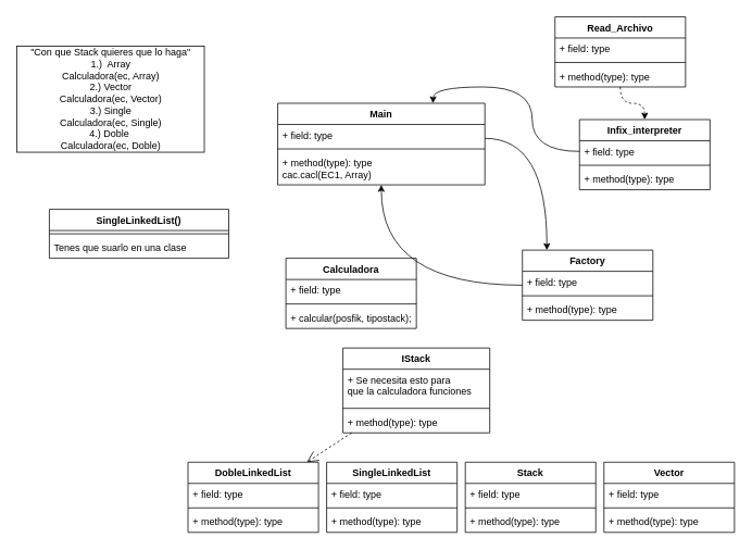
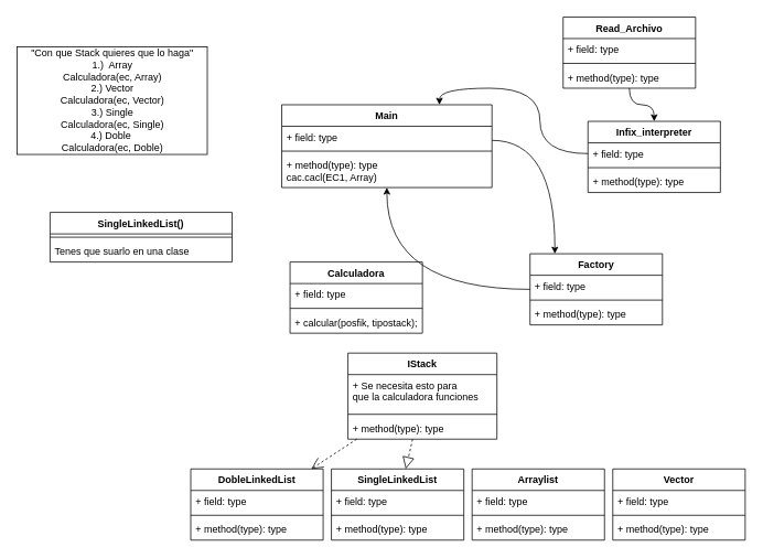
  <mxCell id="0" />
  <mxCell id="1" parent="0" />
  <mxCell id="2" value="DobleLinkedList" style="swimlane;fontStyle=1;align=center;verticalAlign=top;childLayout=stackLayout;horizontal=1;startSize=26;horizontalStack=0;resizeParent=1;resizeParentMax=0;resizeLast=0;collapsible=1;marginBottom=0;" vertex="1" parent="1"><mxGeometry x="230" y="566" width="160" height="86" as="geometry" /></mxCell>
  <mxCell id="3" value="+ field: type" style="text;strokeColor=none;fillColor=none;align=left;verticalAlign=top;spacingLeft=4;spacingRight=4;overflow=hidden;rotatable=0;points=[[0,0.5],[1,0.5]];portConstraint=eastwest;" vertex="1" parent="2"><mxGeometry y="26" width="160" height="26" as="geometry" /></mxCell>
  <mxCell id="4" value="" style="line;strokeWidth=1;fillColor=none;align=left;verticalAlign=middle;spacingTop=-1;spacingLeft=3;spacingRight=3;rotatable=0;labelPosition=right;points=[];portConstraint=eastwest;" vertex="1" parent="2"><mxGeometry y="52" width="160" height="8" as="geometry" /></mxCell>
  <mxCell id="5" value="+ method(type): type" style="text;strokeColor=none;fillColor=none;align=left;verticalAlign=top;spacingLeft=4;spacingRight=4;overflow=hidden;rotatable=0;points=[[0,0.5],[1,0.5]];portConstraint=eastwest;" vertex="1" parent="2"><mxGeometry y="60" width="160" height="26" as="geometry" /></mxCell>
  <mxCell id="6" style="edgeStyle=orthogonalEdgeStyle;rounded=0;orthogonalLoop=1;jettySize=auto;html=1;curved=1;" edge="1" parent="1" source="7" target="36"><mxGeometry relative="1" as="geometry"><Array as="points"><mxPoint x="670" y="169" /></Array></mxGeometry></mxCell>
  <mxCell id="7" value="Main" style="swimlane;fontStyle=1;align=center;verticalAlign=top;childLayout=stackLayout;horizontal=1;startSize=26;horizontalStack=0;resizeParent=1;resizeParentMax=0;resizeLast=0;collapsible=1;marginBottom=0;" vertex="1" parent="1"><mxGeometry x="340" y="126" width="254" height="100" as="geometry" /></mxCell>
  <mxCell id="8" value="+ field: type" style="text;strokeColor=none;fillColor=none;align=left;verticalAlign=top;spacingLeft=4;spacingRight=4;overflow=hidden;rotatable=0;points=[[0,0.5],[1,0.5]];portConstraint=eastwest;" vertex="1" parent="7"><mxGeometry y="26" width="254" height="26" as="geometry" /></mxCell>
  <mxCell id="9" value="" style="line;strokeWidth=1;fillColor=none;align=left;verticalAlign=middle;spacingTop=-1;spacingLeft=3;spacingRight=3;rotatable=0;labelPosition=right;points=[];portConstraint=eastwest;" vertex="1" parent="7"><mxGeometry y="52" width="254" height="8" as="geometry" /></mxCell>
  <mxCell id="10" value="+ method(type): type&#10;cac.cacl(EC1, Array)" style="text;strokeColor=none;fillColor=none;align=left;verticalAlign=top;spacingLeft=4;spacingRight=4;overflow=hidden;rotatable=0;points=[[0,0.5],[1,0.5]];portConstraint=eastwest;" vertex="1" parent="7"><mxGeometry y="60" width="254" height="40" as="geometry" /></mxCell>
  <mxCell id="11" value="SingleLinkedList" style="swimlane;fontStyle=1;align=center;verticalAlign=top;childLayout=stackLayout;horizontal=1;startSize=26;horizontalStack=0;resizeParent=1;resizeParentMax=0;resizeLast=0;collapsible=1;marginBottom=0;" vertex="1" parent="1"><mxGeometry x="400" y="566" width="160" height="86" as="geometry" /></mxCell>
  <mxCell id="12" value="+ field: type" style="text;strokeColor=none;fillColor=none;align=left;verticalAlign=top;spacingLeft=4;spacingRight=4;overflow=hidden;rotatable=0;points=[[0,0.5],[1,0.5]];portConstraint=eastwest;" vertex="1" parent="11"><mxGeometry y="26" width="160" height="26" as="geometry" /></mxCell>
  <mxCell id="13" value="" style="line;strokeWidth=1;fillColor=none;align=left;verticalAlign=middle;spacingTop=-1;spacingLeft=3;spacingRight=3;rotatable=0;labelPosition=right;points=[];portConstraint=eastwest;" vertex="1" parent="11"><mxGeometry y="52" width="160" height="8" as="geometry" /></mxCell>
  <mxCell id="14" value="+ method(type): type" style="text;strokeColor=none;fillColor=none;align=left;verticalAlign=top;spacingLeft=4;spacingRight=4;overflow=hidden;rotatable=0;points=[[0,0.5],[1,0.5]];portConstraint=eastwest;" vertex="1" parent="11"><mxGeometry y="60" width="160" height="26" as="geometry" /></mxCell>
  <mxCell id="15" value="IStack" style="swimlane;fontStyle=1;align=center;verticalAlign=top;childLayout=stackLayout;horizontal=1;startSize=26;horizontalStack=0;resizeParent=1;resizeParentMax=0;resizeLast=0;collapsible=1;marginBottom=0;" vertex="1" parent="1"><mxGeometry x="420" y="426" width="180" height="104" as="geometry" /></mxCell>
  <mxCell id="16" value="+ Se necesita esto para &#10;que la calculadora funciones " style="text;strokeColor=none;fillColor=none;align=left;verticalAlign=top;spacingLeft=4;spacingRight=4;overflow=hidden;rotatable=0;points=[[0,0.5],[1,0.5]];portConstraint=eastwest;" vertex="1" parent="15"><mxGeometry y="26" width="180" height="44" as="geometry" /></mxCell>
  <mxCell id="17" value="" style="line;strokeWidth=1;fillColor=none;align=left;verticalAlign=middle;spacingTop=-1;spacingLeft=3;spacingRight=3;rotatable=0;labelPosition=right;points=[];portConstraint=eastwest;" vertex="1" parent="15"><mxGeometry y="70" width="180" height="8" as="geometry" /></mxCell>
  <mxCell id="18" value="+ method(type): type" style="text;strokeColor=none;fillColor=none;align=left;verticalAlign=top;spacingLeft=4;spacingRight=4;overflow=hidden;rotatable=0;points=[[0,0.5],[1,0.5]];portConstraint=eastwest;" vertex="1" parent="15"><mxGeometry y="78" width="180" height="26" as="geometry" /></mxCell>
  <mxCell id="19" value="Calculadora" style="swimlane;fontStyle=1;align=center;verticalAlign=top;childLayout=stackLayout;horizontal=1;startSize=26;horizontalStack=0;resizeParent=1;resizeParentMax=0;resizeLast=0;collapsible=1;marginBottom=0;" vertex="1" parent="1"><mxGeometry x="350" y="316" width="160" height="86" as="geometry" /></mxCell>
  <mxCell id="20" value="+ field: type" style="text;strokeColor=none;fillColor=none;align=left;verticalAlign=top;spacingLeft=4;spacingRight=4;overflow=hidden;rotatable=0;points=[[0,0.5],[1,0.5]];portConstraint=eastwest;" vertex="1" parent="19"><mxGeometry y="26" width="160" height="26" as="geometry" /></mxCell>
  <mxCell id="21" value="" style="line;strokeWidth=1;fillColor=none;align=left;verticalAlign=middle;spacingTop=-1;spacingLeft=3;spacingRight=3;rotatable=0;labelPosition=right;points=[];portConstraint=eastwest;" vertex="1" parent="19"><mxGeometry y="52" width="160" height="8" as="geometry" /></mxCell>
  <mxCell id="22" value="+ calcular(posfik, tipostack);" style="text;strokeColor=none;fillColor=none;align=left;verticalAlign=top;spacingLeft=4;spacingRight=4;overflow=hidden;rotatable=0;points=[[0,0.5],[1,0.5]];portConstraint=eastwest;" vertex="1" parent="19"><mxGeometry y="60" width="160" height="26" as="geometry" /></mxCell>
  <mxCell id="23" value="Infix_interpreter" style="swimlane;fontStyle=1;align=center;verticalAlign=top;childLayout=stackLayout;horizontal=1;startSize=26;horizontalStack=0;resizeParent=1;resizeParentMax=0;resizeLast=0;collapsible=1;marginBottom=0;" vertex="1" parent="1"><mxGeometry x="710" y="146" width="160" height="86" as="geometry" /></mxCell>
  <mxCell id="24" value="+ field: type" style="text;strokeColor=none;fillColor=none;align=left;verticalAlign=top;spacingLeft=4;spacingRight=4;overflow=hidden;rotatable=0;points=[[0,0.5],[1,0.5]];portConstraint=eastwest;" vertex="1" parent="23"><mxGeometry y="26" width="160" height="26" as="geometry" /></mxCell>
  <mxCell id="25" value="" style="line;strokeWidth=1;fillColor=none;align=left;verticalAlign=middle;spacingTop=-1;spacingLeft=3;spacingRight=3;rotatable=0;labelPosition=right;points=[];portConstraint=eastwest;" vertex="1" parent="23"><mxGeometry y="52" width="160" height="8" as="geometry" /></mxCell>
  <mxCell id="26" value="+ method(type): type" style="text;strokeColor=none;fillColor=none;align=left;verticalAlign=top;spacingLeft=4;spacingRight=4;overflow=hidden;rotatable=0;points=[[0,0.5],[1,0.5]];portConstraint=eastwest;" vertex="1" parent="23"><mxGeometry y="60" width="160" height="26" as="geometry" /></mxCell>
- <mxCell id="27" style="edgeStyle=orthogonalEdgeStyle;curved=1;rounded=0;orthogonalLoop=1;jettySize=auto;html=1;dashed=1;" edge="1" parent="1" source="28" target="23"><mxGeometry relative="1" as="geometry" /></mxCell>
+ <mxCell id="27" style="edgeStyle=orthogonalEdgeStyle;curved=1;rounded=0;orthogonalLoop=1;jettySize=auto;html=1;" edge="1" parent="1" source="28" target="23"><mxGeometry relative="1" as="geometry" /></mxCell>
  <mxCell id="28" value="Read_Archivo" style="swimlane;fontStyle=1;align=center;verticalAlign=top;childLayout=stackLayout;horizontal=1;startSize=26;horizontalStack=0;resizeParent=1;resizeParentMax=0;resizeLast=0;collapsible=1;marginBottom=0;" vertex="1" parent="1"><mxGeometry x="680" y="20" width="160" height="86" as="geometry" /></mxCell>
  <mxCell id="29" value="+ field: type" style="text;strokeColor=none;fillColor=none;align=left;verticalAlign=top;spacingLeft=4;spacingRight=4;overflow=hidden;rotatable=0;points=[[0,0.5],[1,0.5]];portConstraint=eastwest;" vertex="1" parent="28"><mxGeometry y="26" width="160" height="26" as="geometry" /></mxCell>
  <mxCell id="30" value="" style="line;strokeWidth=1;fillColor=none;align=left;verticalAlign=middle;spacingTop=-1;spacingLeft=3;spacingRight=3;rotatable=0;labelPosition=right;points=[];portConstraint=eastwest;" vertex="1" parent="28"><mxGeometry y="52" width="160" height="8" as="geometry" /></mxCell>
  <mxCell id="31" value="+ method(type): type" style="text;strokeColor=none;fillColor=none;align=left;verticalAlign=top;spacingLeft=4;spacingRight=4;overflow=hidden;rotatable=0;points=[[0,0.5],[1,0.5]];portConstraint=eastwest;" vertex="1" parent="28"><mxGeometry y="60" width="160" height="26" as="geometry" /></mxCell>
  <mxCell id="32" value="SingleLinkedList()" style="swimlane;fontStyle=1;align=center;verticalAlign=top;childLayout=stackLayout;horizontal=1;startSize=26;horizontalStack=0;resizeParent=1;resizeParentMax=0;resizeLast=0;collapsible=1;marginBottom=0;" vertex="1" parent="1"><mxGeometry x="60" y="256" width="220" height="60" as="geometry" /></mxCell>
  <mxCell id="33" value="" style="line;strokeWidth=1;fillColor=none;align=left;verticalAlign=middle;spacingTop=-1;spacingLeft=3;spacingRight=3;rotatable=0;labelPosition=right;points=[];portConstraint=eastwest;" vertex="1" parent="32"><mxGeometry y="26" width="220" height="8" as="geometry" /></mxCell>
  <mxCell id="34" value="Tenes que suarlo en una clase " style="text;strokeColor=none;fillColor=none;align=left;verticalAlign=top;spacingLeft=4;spacingRight=4;overflow=hidden;rotatable=0;points=[[0,0.5],[1,0.5]];portConstraint=eastwest;" vertex="1" parent="32"><mxGeometry y="34" width="220" height="26" as="geometry" /></mxCell>
  <mxCell id="35" style="edgeStyle=orthogonalEdgeStyle;curved=1;rounded=0;orthogonalLoop=1;jettySize=auto;html=1;" edge="1" parent="1" source="36" target="7"><mxGeometry relative="1" as="geometry" /></mxCell>
  <mxCell id="36" value="Factory" style="swimlane;fontStyle=1;align=center;verticalAlign=top;childLayout=stackLayout;horizontal=1;startSize=26;horizontalStack=0;resizeParent=1;resizeParentMax=0;resizeLast=0;collapsible=1;marginBottom=0;" vertex="1" parent="1"><mxGeometry x="640" y="306" width="160" height="86" as="geometry" /></mxCell>
  <mxCell id="37" value="+ field: type" style="text;strokeColor=none;fillColor=none;align=left;verticalAlign=top;spacingLeft=4;spacingRight=4;overflow=hidden;rotatable=0;points=[[0,0.5],[1,0.5]];portConstraint=eastwest;" vertex="1" parent="36"><mxGeometry y="26" width="160" height="26" as="geometry" /></mxCell>
  <mxCell id="38" value="" style="line;strokeWidth=1;fillColor=none;align=left;verticalAlign=middle;spacingTop=-1;spacingLeft=3;spacingRight=3;rotatable=0;labelPosition=right;points=[];portConstraint=eastwest;" vertex="1" parent="36"><mxGeometry y="52" width="160" height="8" as="geometry" /></mxCell>
  <mxCell id="39" value="+ method(type): type" style="text;strokeColor=none;fillColor=none;align=left;verticalAlign=top;spacingLeft=4;spacingRight=4;overflow=hidden;rotatable=0;points=[[0,0.5],[1,0.5]];portConstraint=eastwest;" vertex="1" parent="36"><mxGeometry y="60" width="160" height="26" as="geometry" /></mxCell>
- <mxCell id="40" value="Stack" style="swimlane;fontStyle=1;align=center;verticalAlign=top;childLayout=stackLayout;horizontal=1;startSize=26;horizontalStack=0;resizeParent=1;resizeParentMax=0;resizeLast=0;collapsible=1;marginBottom=0;" vertex="1" parent="1"><mxGeometry x="570" y="566" width="160" height="86" as="geometry" /></mxCell>
+ <mxCell id="40" value="Arraylist" style="swimlane;fontStyle=1;align=center;verticalAlign=top;childLayout=stackLayout;horizontal=1;startSize=26;horizontalStack=0;resizeParent=1;resizeParentMax=0;resizeLast=0;collapsible=1;marginBottom=0;" vertex="1" parent="1"><mxGeometry x="570" y="566" width="160" height="86" as="geometry" /></mxCell>
  <mxCell id="41" value="+ field: type" style="text;strokeColor=none;fillColor=none;align=left;verticalAlign=top;spacingLeft=4;spacingRight=4;overflow=hidden;rotatable=0;points=[[0,0.5],[1,0.5]];portConstraint=eastwest;" vertex="1" parent="40"><mxGeometry y="26" width="160" height="26" as="geometry" /></mxCell>
  <mxCell id="42" value="" style="line;strokeWidth=1;fillColor=none;align=left;verticalAlign=middle;spacingTop=-1;spacingLeft=3;spacingRight=3;rotatable=0;labelPosition=right;points=[];portConstraint=eastwest;" vertex="1" parent="40"><mxGeometry y="52" width="160" height="8" as="geometry" /></mxCell>
  <mxCell id="43" value="+ method(type): type" style="text;strokeColor=none;fillColor=none;align=left;verticalAlign=top;spacingLeft=4;spacingRight=4;overflow=hidden;rotatable=0;points=[[0,0.5],[1,0.5]];portConstraint=eastwest;" vertex="1" parent="40"><mxGeometry y="60" width="160" height="26" as="geometry" /></mxCell>
  <mxCell id="44" value="Vector" style="swimlane;fontStyle=1;align=center;verticalAlign=top;childLayout=stackLayout;horizontal=1;startSize=26;horizontalStack=0;resizeParent=1;resizeParentMax=0;resizeLast=0;collapsible=1;marginBottom=0;" vertex="1" parent="1"><mxGeometry x="740" y="566" width="160" height="86" as="geometry" /></mxCell>
  <mxCell id="45" value="+ field: type" style="text;strokeColor=none;fillColor=none;align=left;verticalAlign=top;spacingLeft=4;spacingRight=4;overflow=hidden;rotatable=0;points=[[0,0.5],[1,0.5]];portConstraint=eastwest;" vertex="1" parent="44"><mxGeometry y="26" width="160" height="26" as="geometry" /></mxCell>
  <mxCell id="46" value="" style="line;strokeWidth=1;fillColor=none;align=left;verticalAlign=middle;spacingTop=-1;spacingLeft=3;spacingRight=3;rotatable=0;labelPosition=right;points=[];portConstraint=eastwest;" vertex="1" parent="44"><mxGeometry y="52" width="160" height="8" as="geometry" /></mxCell>
  <mxCell id="47" value="+ method(type): type" style="text;strokeColor=none;fillColor=none;align=left;verticalAlign=top;spacingLeft=4;spacingRight=4;overflow=hidden;rotatable=0;points=[[0,0.5],[1,0.5]];portConstraint=eastwest;" vertex="1" parent="44"><mxGeometry y="60" width="160" height="26" as="geometry" /></mxCell>
  <mxCell id="48" value="" style="endArrow=open;dashed=1;endFill=0;endSize=12;html=1;rounded=0;" edge="1" parent="1" source="15" target="2"><mxGeometry width="160" relative="1" as="geometry"><mxPoint x="510" y="446" as="sourcePoint" /><mxPoint x="670" y="446" as="targetPoint" /></mxGeometry></mxCell>
+ <mxCell id="49" value="" style="endArrow=block;dashed=1;endFill=0;endSize=12;html=1;rounded=0;" edge="1" parent="1" source="15" target="11"><mxGeometry width="160" relative="1" as="geometry"><mxPoint x="440.611" y="540" as="sourcePoint" /><mxPoint x="385.649" y="576" as="targetPoint" /></mxGeometry></mxCell>
  <mxCell id="50" style="edgeStyle=orthogonalEdgeStyle;curved=1;rounded=0;orthogonalLoop=1;jettySize=auto;html=1;entryX=0.75;entryY=0;entryDx=0;entryDy=0;" edge="1" parent="1" source="24" target="7"><mxGeometry relative="1" as="geometry" /></mxCell>
  <mxCell id="51" value="&quot;Con que Stack quieres que lo haga&quot;&lt;br&gt;1.)&amp;nbsp; Array&lt;br&gt;&lt;span&gt;&#09;&lt;/span&gt;&lt;span&gt;&#09;&lt;/span&gt;Calculadora(ec, Array)&lt;br&gt;2.) Vector&lt;br&gt;Calculadora(ec, Vector)&lt;br&gt;3.) Single&lt;br&gt;Calculadora(ec, Single)&lt;br&gt;4.) Doble&amp;nbsp;&lt;br&gt;Calculadora(ec, Doble)" style="html=1;" vertex="1" parent="1"><mxGeometry x="20" y="56" width="230" height="130" as="geometry" /></mxCell>
